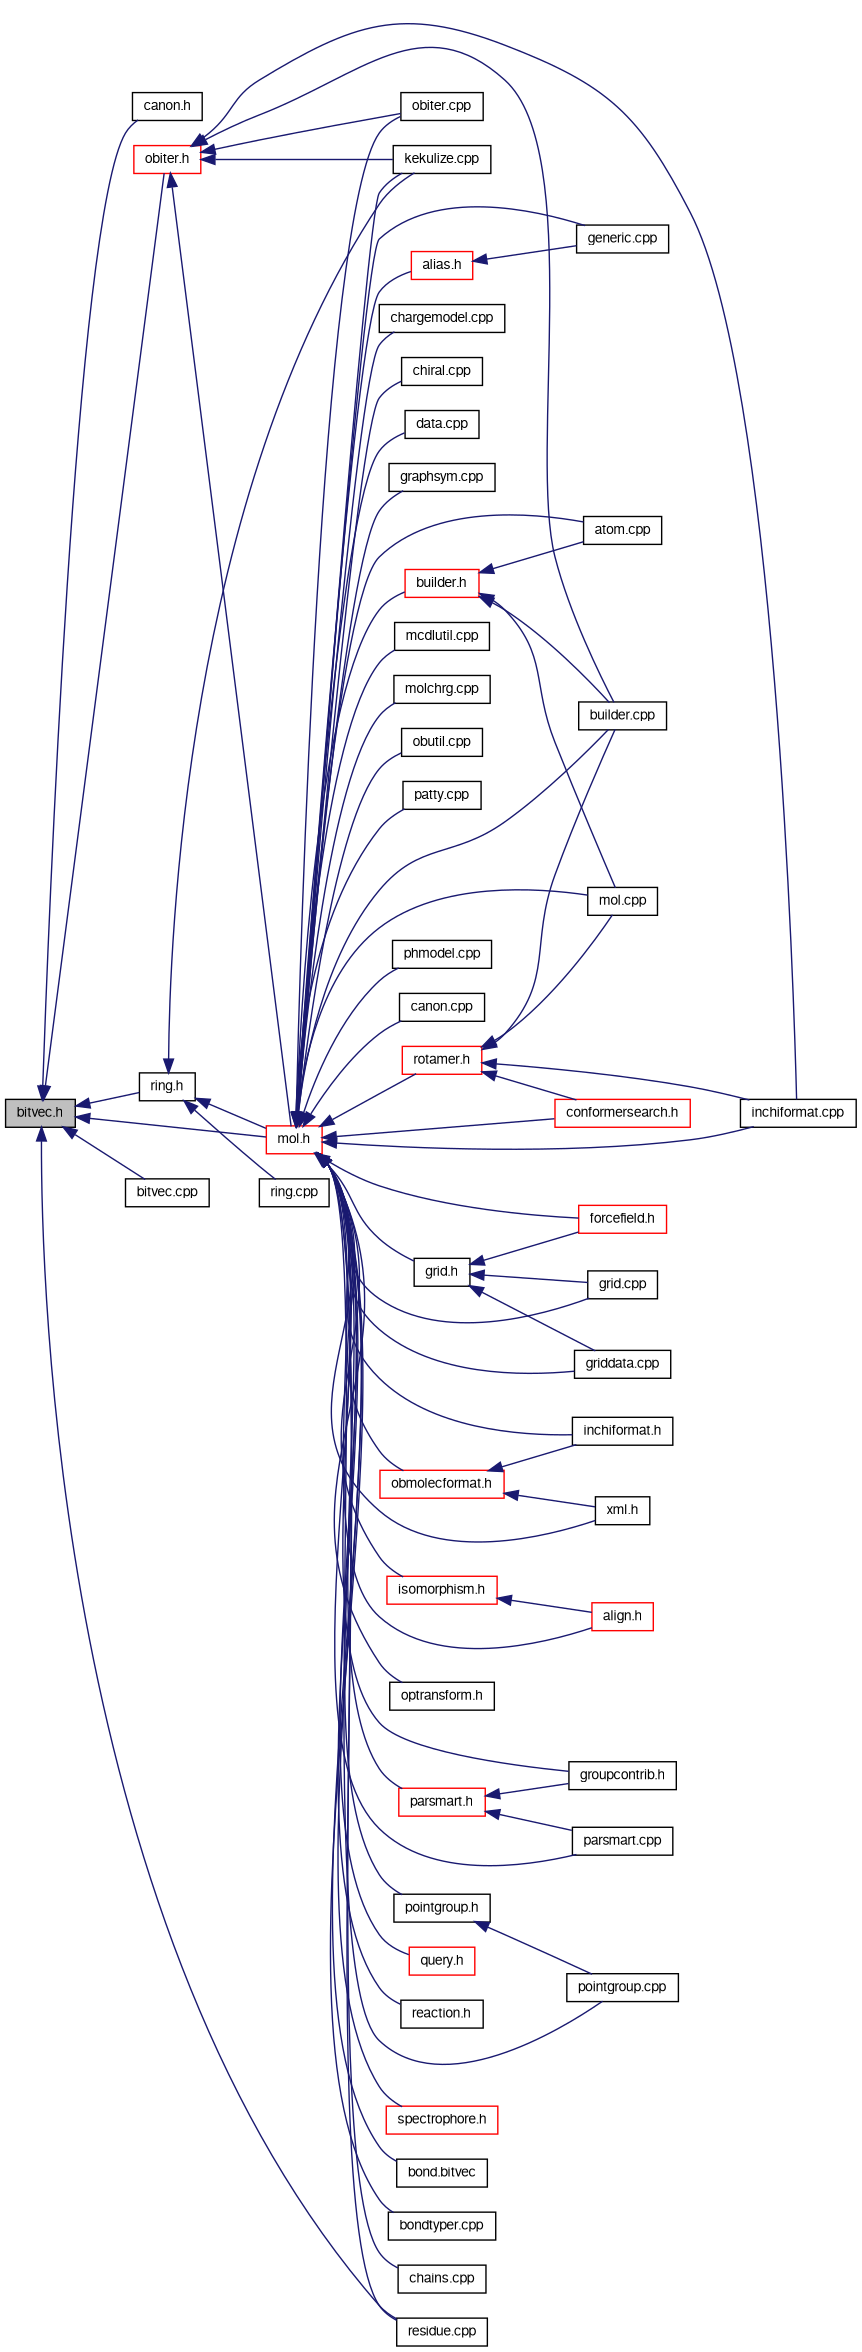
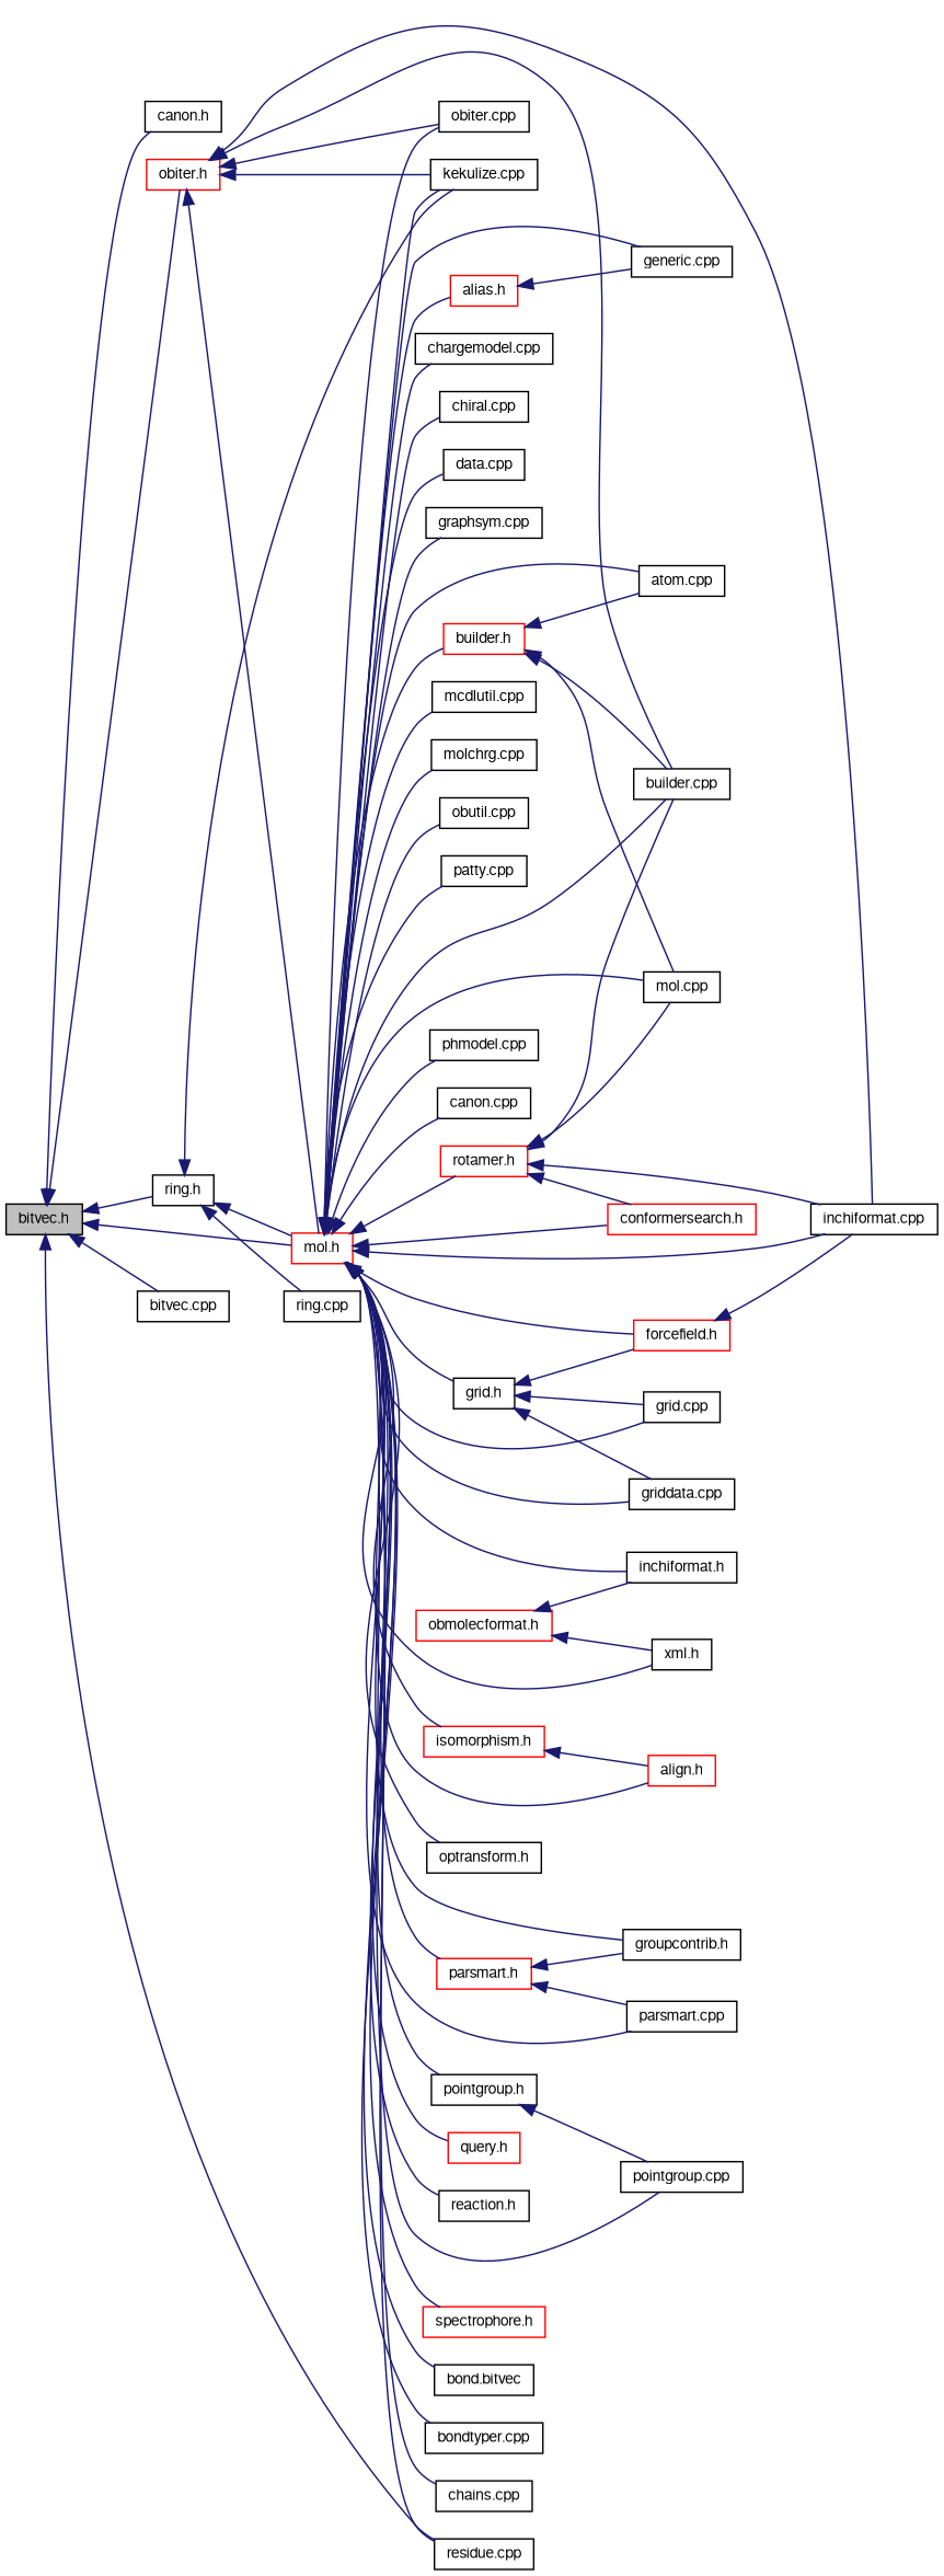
  digraph {
    rankdir=LR
    node [color=black fillcolor=white fontname=FreeSans fontsize=10 shape=record style=filled]
    edge [color=midnightblue dir=back fontname=FreeSans fontsize=10 labelfontname=FreeSans labelfontsize=10 style=solid]
    n1 [fillcolor=grey75 fontcolor=black height=0.2 label="bitvec.h" width=0.4]
    n2 [height=0.2 label="canon.h" width=0.4]
    n3 [color=red height=0.2 label="mol.h" width=0.4]
    n4 [color=red height=0.2 label="obiter.h" width=0.4]
    n5 [height=0.2 label="ring.h" width=0.4]
    n6 [height=0.2 label="bitvec.cpp" width=0.4]
    n7 [height=0.2 label="residue.cpp" width=0.4]
    n8 [height=0.2 label="canon.cpp" width=0.4]
    n9 [color=red height=0.2 label="alias.h" width=0.4]
    n10 [height=0.2 label="generic.cpp" width=0.4]
    n11 [color=red height=0.2 label="builder.h" width=0.4]
    n12 [height=0.2 label="atom.cpp" width=0.4]
    n13 [height=0.2 label="builder.cpp" width=0.4]
    n14 [height=0.2 label="mol.cpp" width=0.4]
    n15 [color=red height=0.2 label="conformersearch.h" width=0.4]
    n16 [color=red height=0.2 label="forcefield.h" width=0.4]
    n17 [height=0.2 label="inchiformat.cpp" width=0.4]
    n18 [height=0.2 label="grid.h" width=0.4]
    n19 [height=0.2 label="grid.cpp" width=0.4]
    n20 [height=0.2 label="griddata.cpp" width=0.4]
    n21 [height=0.2 label="groupcontrib.h" width=0.4]
    n22 [height=0.2 label="inchiformat.h" width=0.4]
    n23 [color=red height=0.2 label="isomorphism.h" width=0.4]
    n24 [color=red height=0.2 label="align.h" width=0.4]
    n25 [color=red height=0.2 label="obmolecformat.h" width=0.4]
    n26 [height=0.2 label="xml.h" width=0.4]
    n27 [height=0.2 label="optransform.h" width=0.4]
    n28 [color=red height=0.2 label="parsmart.h" width=0.4]
    n29 [height=0.2 label="parsmart.cpp" width=0.4]
    n30 [height=0.2 label="pointgroup.h" width=0.4]
    n31 [height=0.2 label="pointgroup.cpp" width=0.4]
    n32 [color=red height=0.2 label="query.h" width=0.4]
    n33 [height=0.2 label="reaction.h" width=0.4]
    n34 [color=red height=0.2 label="rotamer.h" width=0.4]
    n35 [color=red height=0.2 label="spectrophore.h" width=0.4]
    n36 [height=0.2 label="bond.bitvec" width=0.4]
    n37 [height=0.2 label="bondtyper.cpp" width=0.4]
    n38 [height=0.2 label="chains.cpp" width=0.4]
    n39 [height=0.2 label="chargemodel.cpp" width=0.4]
    n40 [height=0.2 label="chiral.cpp" width=0.4]
    n41 [height=0.2 label="data.cpp" width=0.4]
    n42 [height=0.2 label="graphsym.cpp" width=0.4]
    n43 [height=0.2 label="kekulize.cpp" width=0.4]
    n44 [height=0.2 label="mcdlutil.cpp" width=0.4]
    n45 [height=0.2 label="molchrg.cpp" width=0.4]
    n46 [height=0.2 label="obiter.cpp" width=0.4]
    n47 [height=0.2 label="obutil.cpp" width=0.4]
    n48 [height=0.2 label="patty.cpp" width=0.4]
    n49 [height=0.2 label="phmodel.cpp" width=0.4]
    n50 [height=0.2 label="ring.cpp" width=0.4]
    n1 -> n2
    n1 -> n3
    n1 -> n4
    n1 -> n5
    n1 -> n6
    n1 -> n7
    n3 -> n7
    n3 -> n8
    n3 -> n9
    n3 -> n10
    n3 -> n11
    n3 -> n12
    n3 -> n13
    n3 -> n14
    n3 -> n15
    n3 -> n16
    n3 -> n17
    n3 -> n18
    n3 -> n19
    n3 -> n20
    n3 -> n21
    n3 -> n22
    n3 -> n23
    n3 -> n24
-   n3 -> n25
    n3 -> n26
    n3 -> n27
    n3 -> n28
    n3 -> n29
    n3 -> n30
    n3 -> n31
    n3 -> n32
    n3 -> n33
    n3 -> n34
    n3 -> n35
    n3 -> n36
    n3 -> n37
    n3 -> n38
    n3 -> n39
    n3 -> n40
    n3 -> n41
    n3 -> n42
    n3 -> n43
    n3 -> n44
    n3 -> n45
    n3 -> n46
    n3 -> n47
    n3 -> n48
    n3 -> n49
    n4 -> n3
    n4 -> n13
    n4 -> n17
    n4 -> n43
    n4 -> n46
    n5 -> n3
    n5 -> n43
    n5 -> n50
    n9 -> n10
    n11 -> n12
    n11 -> n13
    n11 -> n14
+   n16 -> n17
    n18 -> n16
    n18 -> n19
    n18 -> n20
    n23 -> n24
    n25 -> n22
    n25 -> n26
    n28 -> n21
    n28 -> n29
    n30 -> n31
    n34 -> n13
    n34 -> n14
    n34 -> n15
    n34 -> n17
  }
